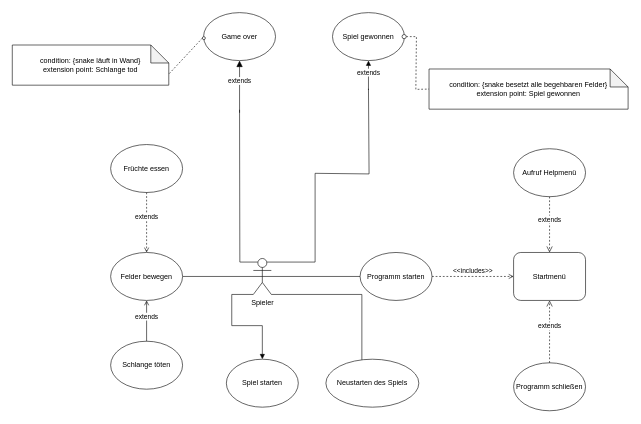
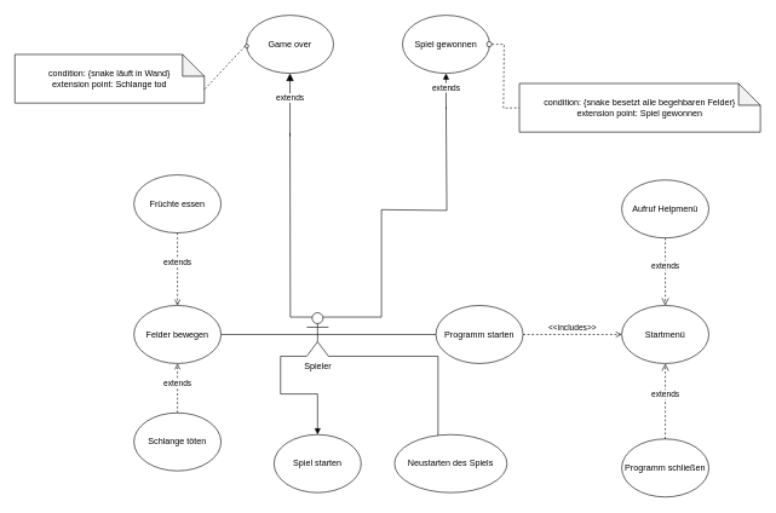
  <mxCell id="0" />
  <mxCell id="1" parent="0" />
  <mxCell id="2" value="condition: {snake besetzt alle begehbaren Felder}&lt;br&gt;extension point: Spiel gewonnen" style="shape=note;whiteSpace=wrap;html=1;backgroundOutline=1;darkOpacity=0.05;" parent="1" vertex="1"><mxGeometry x="715" y="114" width="332" height="67" as="geometry" /></mxCell>
  <mxCell id="3" value="" style="endArrow=none;dashed=1;html=1;rounded=0;entryX=0;entryY=0.5;entryDx=0;entryDy=0;entryPerimeter=0;exitX=1;exitY=0.5;exitDx=0;exitDy=0;" parent="1" source="20" target="2" edge="1"><mxGeometry width="50" height="50" relative="1" as="geometry"><mxPoint x="810" y="50" as="sourcePoint" /><mxPoint x="744" y="142" as="targetPoint" /><Array as="points"><mxPoint x="694" y="60" /><mxPoint x="693" y="148" /></Array></mxGeometry></mxCell>
  <mxCell id="4" style="edgeStyle=orthogonalEdgeStyle;rounded=0;orthogonalLoop=1;jettySize=auto;html=1;exitX=0.5;exitY=0.5;exitDx=0;exitDy=0;exitPerimeter=0;entryX=1;entryY=0.5;entryDx=0;entryDy=0;endArrow=none;endFill=0;" edge="1" parent="1" source="7" target="23"><mxGeometry relative="1" as="geometry" /></mxCell>
  <mxCell id="5" style="edgeStyle=orthogonalEdgeStyle;rounded=0;orthogonalLoop=1;jettySize=auto;html=1;exitX=0.25;exitY=0.1;exitDx=0;exitDy=0;exitPerimeter=0;endArrow=none;endFill=0;" edge="1" parent="1" source="7"><mxGeometry relative="1" as="geometry"><mxPoint x="399" y="182" as="targetPoint" /></mxGeometry></mxCell>
  <mxCell id="6" style="edgeStyle=orthogonalEdgeStyle;rounded=0;orthogonalLoop=1;jettySize=auto;html=1;exitX=1;exitY=1;exitDx=0;exitDy=0;exitPerimeter=0;endArrow=none;endFill=0;" edge="1" parent="1" source="7" target="15"><mxGeometry relative="1" as="geometry"><mxPoint x="593" y="581" as="targetPoint" /><Array as="points"><mxPoint x="603" y="490" /></Array></mxGeometry></mxCell>
  <mxCell id="7" value="Spieler" style="shape=umlActor;verticalLabelPosition=bottom;verticalAlign=top;html=1;outlineConnect=0;" parent="1" vertex="1"><mxGeometry x="422" y="430" width="30" height="60" as="geometry" /></mxCell>
  <mxCell id="8" value="Programm starten" style="ellipse;whiteSpace=wrap;html=1;" parent="1" vertex="1"><mxGeometry x="600" y="420" width="120" height="80" as="geometry" /></mxCell>
- <mxCell id="9" value="Startmenü" style="whiteSpace=wrap;html=1;rounded=1;" parent="1" vertex="1"><mxGeometry x="856" y="420" width="120" height="80" as="geometry" /></mxCell>
+ <mxCell id="9" value="Startmenü" style="ellipse;whiteSpace=wrap;html=1;" parent="1" vertex="1"><mxGeometry x="856" y="420" width="120" height="80" as="geometry" /></mxCell>
  <mxCell id="10" value="" style="endArrow=none;html=1;rounded=0;exitX=0.5;exitY=0.5;exitDx=0;exitDy=0;exitPerimeter=0;entryX=0;entryY=0.5;entryDx=0;entryDy=0;" parent="1" source="7" target="8" edge="1"><mxGeometry width="50" height="50" relative="1" as="geometry"><mxPoint x="728" y="344" as="sourcePoint" /><mxPoint x="778" y="294" as="targetPoint" /></mxGeometry></mxCell>
  <mxCell id="11" value="&amp;lt;&amp;lt;includes&amp;gt;&amp;gt;" style="html=1;verticalAlign=bottom;endArrow=open;curved=0;rounded=0;exitX=1;exitY=0.5;exitDx=0;exitDy=0;entryX=0;entryY=0.5;entryDx=0;entryDy=0;dashed=1;endFill=0;" parent="1" source="8" target="9" edge="1"><mxGeometry width="80" relative="1" as="geometry"><mxPoint x="737" y="459.52" as="sourcePoint" /><mxPoint x="817" y="459.52" as="targetPoint" /></mxGeometry></mxCell>
  <mxCell id="12" value="Aufruf Helpmenü" style="ellipse;whiteSpace=wrap;html=1;" parent="1" vertex="1"><mxGeometry x="856" y="247" width="120" height="80" as="geometry" /></mxCell>
  <mxCell id="13" value="Programm schließen" style="ellipse;whiteSpace=wrap;html=1;" parent="1" vertex="1"><mxGeometry x="856" y="604" width="120" height="80" as="geometry" /></mxCell>
  <mxCell id="14" value="extends" style="html=1;verticalAlign=bottom;endArrow=open;dashed=1;endSize=8;curved=0;rounded=0;exitX=0.5;exitY=1;exitDx=0;exitDy=0;entryX=0.5;entryY=0;entryDx=0;entryDy=0;" parent="1" source="12" target="9" edge="1"><mxGeometry relative="1" as="geometry"><mxPoint x="982" y="364" as="sourcePoint" /><mxPoint x="957" y="383" as="targetPoint" /></mxGeometry></mxCell>
  <mxCell id="15" value="Neustarten des Spiels" style="ellipse;whiteSpace=wrap;html=1;" parent="1" vertex="1"><mxGeometry x="543" y="598" width="155" height="80" as="geometry" /></mxCell>
  <mxCell id="16" value="extends" style="html=1;verticalAlign=bottom;endArrow=open;dashed=1;endSize=8;curved=0;rounded=0;entryX=0.5;entryY=1;entryDx=0;entryDy=0;exitX=0.5;exitY=0;exitDx=0;exitDy=0;" parent="1" source="13" target="9" edge="1"><mxGeometry relative="1" as="geometry"><mxPoint x="916" y="592" as="sourcePoint" /><mxPoint x="915.52" y="511" as="targetPoint" /></mxGeometry></mxCell>
  <mxCell id="17" value="Spiel gewonnen" style="ellipse;whiteSpace=wrap;html=1;" parent="1" vertex="1"><mxGeometry x="554" y="20" width="120" height="80" as="geometry" /></mxCell>
  <mxCell id="18" value="extends" style="html=1;verticalAlign=bottom;endArrow=block;curved=0;rounded=0;endFill=1;entryX=0.5;entryY=1;entryDx=0;entryDy=0;" parent="1" target="17" edge="1"><mxGeometry x="-0.182" width="80" relative="1" as="geometry"><mxPoint x="614" y="149" as="sourcePoint" /><mxPoint x="419" y="186" as="targetPoint" /><mxPoint as="offset" /></mxGeometry></mxCell>
  <mxCell id="19" value="" style="html=1;verticalAlign=bottom;endArrow=none;curved=0;rounded=0;endFill=0;exitX=0.75;exitY=0.1;exitDx=0;exitDy=0;exitPerimeter=0;" parent="1" source="7" edge="1"><mxGeometry width="80" relative="1" as="geometry"><mxPoint x="614" y="181" as="sourcePoint" /><mxPoint x="614" y="147" as="targetPoint" /><Array as="points"><mxPoint x="525" y="436" /><mxPoint x="525" y="288" /><mxPoint x="615" y="289" /></Array></mxGeometry></mxCell>
  <mxCell id="20" value="" style="ellipse;whiteSpace=wrap;html=1;aspect=fixed;" parent="1" vertex="1"><mxGeometry x="670" y="56.5" width="7" height="7" as="geometry" /></mxCell>
  <mxCell id="21" value="Spiel starten" style="ellipse;whiteSpace=wrap;html=1;" vertex="1" parent="1"><mxGeometry x="377" y="598" width="120" height="80" as="geometry" /></mxCell>
  <mxCell id="22" value="" style="endArrow=block;html=1;rounded=0;entryX=0.5;entryY=0;entryDx=0;entryDy=0;exitX=0;exitY=1;exitDx=0;exitDy=0;exitPerimeter=0;" edge="1" parent="1" source="7" target="21"><mxGeometry width="50" height="50" relative="1" as="geometry"><mxPoint x="437" y="514" as="sourcePoint" /><mxPoint x="610" y="470" as="targetPoint" /><Array as="points"><mxPoint x="386" y="490" /><mxPoint x="386" y="542" /><mxPoint x="437" y="542" /></Array></mxGeometry></mxCell>
  <mxCell id="23" value="Felder bewegen" style="ellipse;whiteSpace=wrap;html=1;" vertex="1" parent="1"><mxGeometry x="184" y="420" width="120" height="80" as="geometry" /></mxCell>
  <mxCell id="24" value="Schlange töten" style="ellipse;whiteSpace=wrap;html=1;" vertex="1" parent="1"><mxGeometry x="184" y="568" width="120" height="80" as="geometry" /></mxCell>
- <mxCell id="25" value="extends" style="html=1;verticalAlign=bottom;endArrow=open;curved=0;rounded=0;dashed=0;endFill=0;entryX=0.5;entryY=1;entryDx=0;entryDy=0;exitX=0.5;exitY=0;exitDx=0;exitDy=0;" edge="1" parent="1" source="24" target="23"><mxGeometry x="-0.072" width="80" relative="1" as="geometry"><mxPoint x="62" y="604.52" as="sourcePoint" /><mxPoint x="41" y="605" as="targetPoint" /><mxPoint as="offset" /></mxGeometry></mxCell>
+ <mxCell id="25" value="extends" style="html=1;verticalAlign=bottom;endArrow=open;curved=0;rounded=0;dashed=1;endFill=0;entryX=0.5;entryY=1;entryDx=0;entryDy=0;exitX=0.5;exitY=0;exitDx=0;exitDy=0;" edge="1" parent="1" source="24" target="23"><mxGeometry x="-0.072" width="80" relative="1" as="geometry"><mxPoint x="62" y="604.52" as="sourcePoint" /><mxPoint x="41" y="605" as="targetPoint" /><mxPoint as="offset" /></mxGeometry></mxCell>
  <mxCell id="26" value="Früchte essen" style="ellipse;whiteSpace=wrap;html=1;" vertex="1" parent="1"><mxGeometry x="184" y="240" width="120" height="80" as="geometry" /></mxCell>
  <mxCell id="27" value="extends" style="html=1;verticalAlign=bottom;endArrow=open;curved=0;rounded=0;dashed=1;endFill=0;entryX=0.5;entryY=0;entryDx=0;entryDy=0;exitX=0.5;exitY=1;exitDx=0;exitDy=0;" edge="1" parent="1" source="26" target="23"><mxGeometry width="80" relative="1" as="geometry"><mxPoint x="159" y="346" as="sourcePoint" /><mxPoint x="41" y="432" as="targetPoint" /></mxGeometry></mxCell>
  <mxCell id="28" value="condition: {snake läuft in Wand}&lt;br&gt;extension point: Schlange tod" style="shape=note;whiteSpace=wrap;html=1;backgroundOutline=1;darkOpacity=0.05;" vertex="1" parent="1"><mxGeometry x="20" y="74" width="261" height="67" as="geometry" /></mxCell>
  <mxCell id="29" value="" style="endArrow=none;dashed=1;html=1;rounded=0;entryX=0;entryY=0;entryDx=261;entryDy=48.5;entryPerimeter=0;exitX=0;exitY=0.5;exitDx=0;exitDy=0;" edge="1" parent="1" source="31" target="28"><mxGeometry width="50" height="50" relative="1" as="geometry"><mxPoint x="294" y="52" as="sourcePoint" /><mxPoint x="484.5" y="-19" as="targetPoint" /></mxGeometry></mxCell>
  <mxCell id="30" value="Game over" style="ellipse;whiteSpace=wrap;html=1;" vertex="1" parent="1"><mxGeometry x="339" y="20" width="120" height="80" as="geometry" /></mxCell>
  <mxCell id="31" value="" style="ellipse;whiteSpace=wrap;html=1;aspect=fixed;" vertex="1" parent="1"><mxGeometry x="337" y="60" width="5" height="5" as="geometry" /></mxCell>
  <mxCell id="32" value="extends" style="html=1;verticalAlign=bottom;endArrow=block;endSize=8;curved=0;rounded=0;entryX=0.5;entryY=1;entryDx=0;entryDy=0;endFill=1;" edge="1" parent="1" target="30"><mxGeometry relative="1" as="geometry"><mxPoint x="399" y="187" as="sourcePoint" /><mxPoint x="380" y="202" as="targetPoint" /></mxGeometry></mxCell>
